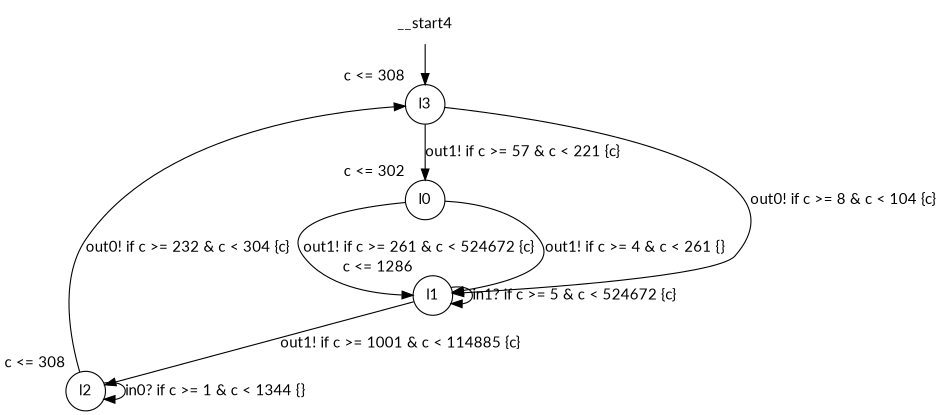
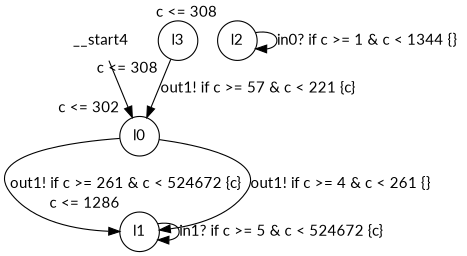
  digraph {
    fontname=Lato
    node [fontname=Lato shape=circle margin=0 xlabel="c <= 308"]
    edge [fontname=Lato]
    n1 [label=__start4 shape=none margin="" xlabel=""]
    n2 [label=l0 xlabel="c <= 302"]
    n3 [label=l1 xlabel="c <= 1286"]
    n4 [label=l2]
    n5 [label=l3]
-   n1 -> n5
+   n1 -> n2
    n2 -> n3 [label="out1! if c >= 261 & c < 524672 {c} "]
    n2 -> n3 [label="out1! if c >= 4 & c < 261 {} "]
    n3 -> n3 [label="in1? if c >= 5 & c < 524672 {c} "]
-   n3 -> n4 [label="out1! if c >= 1001 & c < 114885 {c} "]
    n4 -> n4 [label="in0? if c >= 1 & c < 1344 {} "]
-   n4 -> n5 [label="out0! if c >= 232 & c < 304 {c} "]
    n5 -> n2 [label="out1! if c >= 57 & c < 221 {c} "]
-   n5 -> n3 [label="out0! if c >= 8 & c < 104 {c} "]
  }
